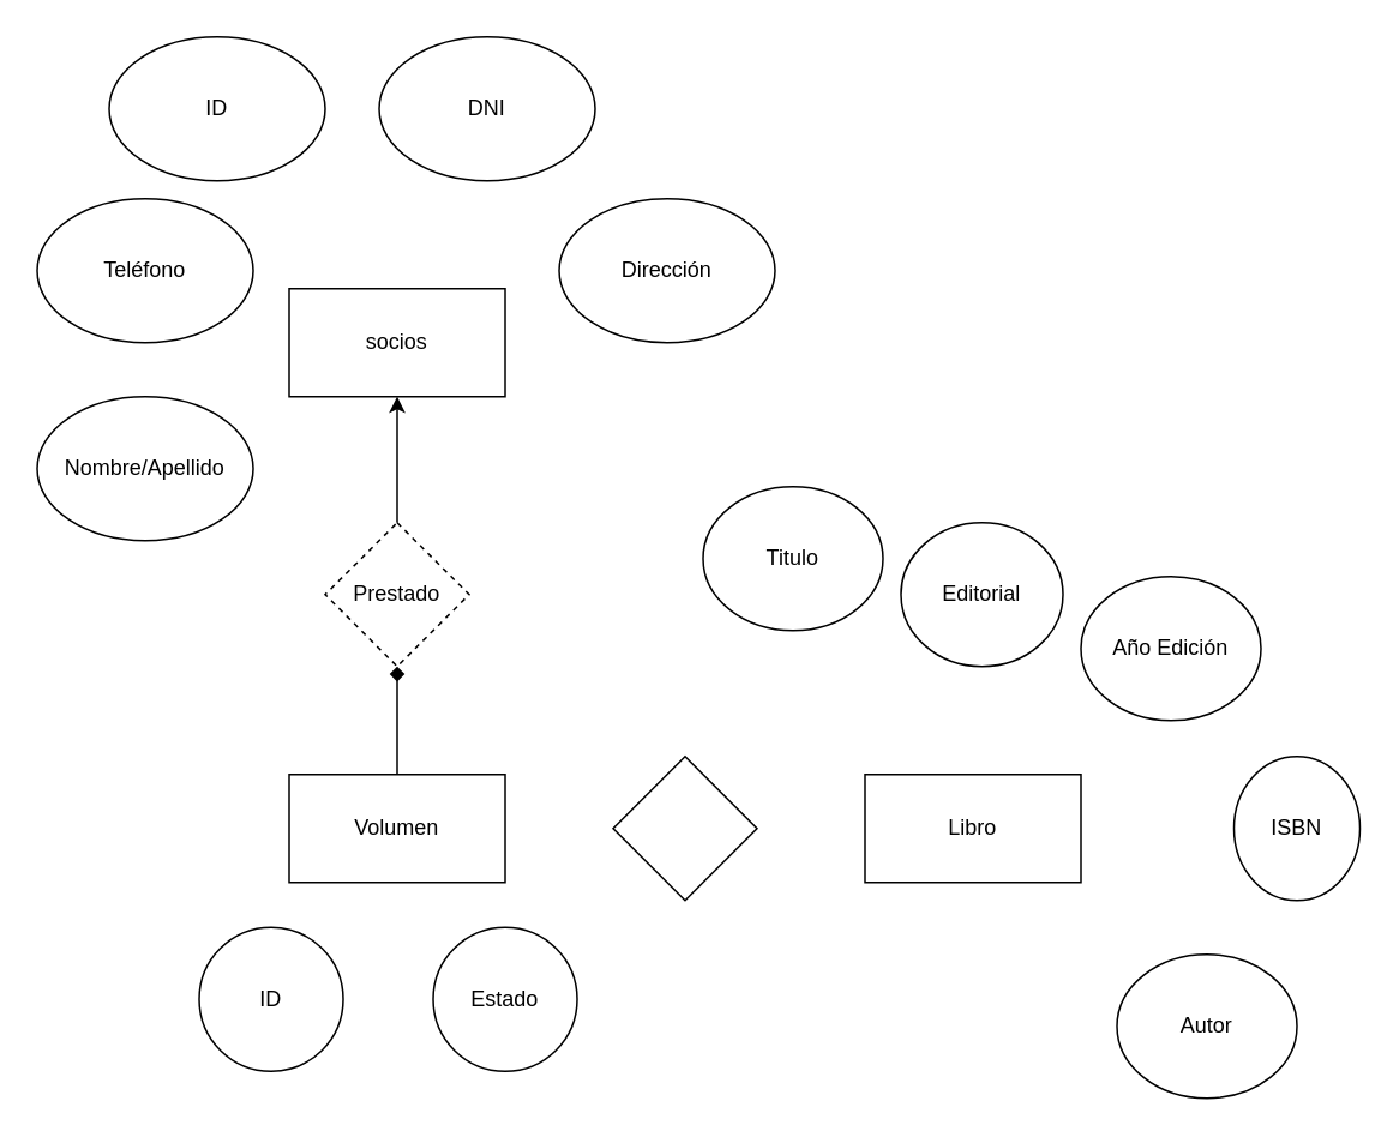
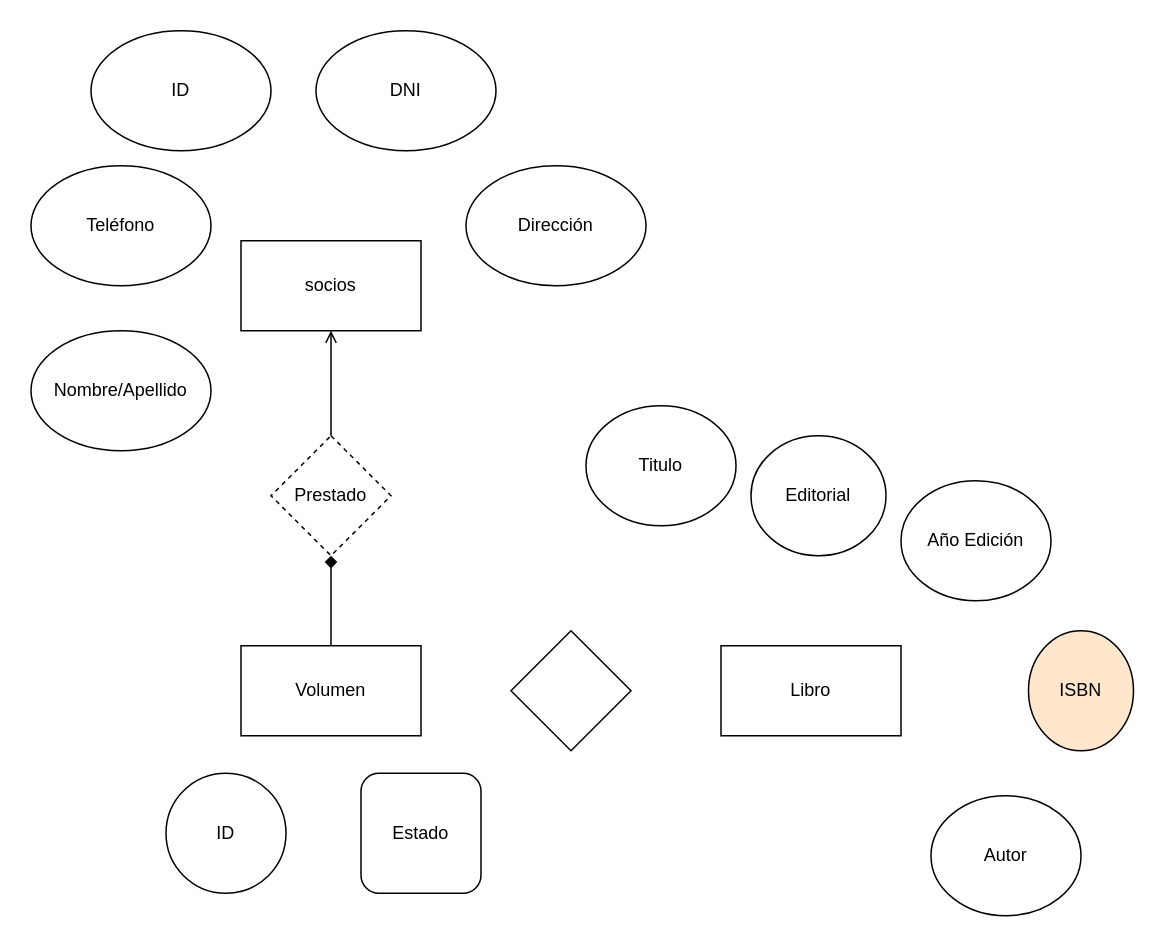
  <mxCell id="0" />
  <mxCell id="1" parent="0" />
  <mxCell id="2" value="socios" style="rounded=0;whiteSpace=wrap;html=1;" vertex="1" parent="1"><mxGeometry x="160" y="160" width="120" height="60" as="geometry" /></mxCell>
  <mxCell id="3" value="Libro" style="rounded=0;whiteSpace=wrap;html=1;" vertex="1" parent="1"><mxGeometry x="480" y="430" width="120" height="60" as="geometry" /></mxCell>
  <mxCell id="4" style="edgeStyle=orthogonalEdgeStyle;rounded=0;orthogonalLoop=1;jettySize=auto;html=1;exitX=0.5;exitY=0;exitDx=0;exitDy=0;entryX=0.5;entryY=1;entryDx=0;entryDy=0;endArrow=diamond;" edge="1" parent="1" source="5" target="19"><mxGeometry relative="1" as="geometry" /></mxCell>
  <mxCell id="5" value="Volumen" style="rounded=0;whiteSpace=wrap;html=1;" vertex="1" parent="1"><mxGeometry x="160" y="430" width="120" height="60" as="geometry" /></mxCell>
  <mxCell id="6" value="ID" style="ellipse;whiteSpace=wrap;html=1;" vertex="1" parent="1"><mxGeometry x="60" y="20" width="120" height="80" as="geometry" /></mxCell>
  <mxCell id="7" value="DNI" style="ellipse;whiteSpace=wrap;html=1;" vertex="1" parent="1"><mxGeometry x="210" y="20" width="120" height="80" as="geometry" /></mxCell>
  <mxCell id="8" value="Dirección" style="ellipse;whiteSpace=wrap;html=1;" vertex="1" parent="1"><mxGeometry x="310" y="110" width="120" height="80" as="geometry" /></mxCell>
  <mxCell id="9" value="Teléfono" style="ellipse;whiteSpace=wrap;html=1;" vertex="1" parent="1"><mxGeometry x="20" y="110" width="120" height="80" as="geometry" /></mxCell>
  <mxCell id="10" value="Nombre/Apellido" style="ellipse;whiteSpace=wrap;html=1;" vertex="1" parent="1"><mxGeometry x="20" y="220" width="120" height="80" as="geometry" /></mxCell>
  <mxCell id="11" value="Titulo" style="ellipse;whiteSpace=wrap;html=1;" vertex="1" parent="1"><mxGeometry x="390" y="270" width="100" height="80" as="geometry" /></mxCell>
  <mxCell id="12" value="Editorial" style="ellipse;whiteSpace=wrap;html=1;" vertex="1" parent="1"><mxGeometry x="500" y="290" width="90" height="80" as="geometry" /></mxCell>
  <mxCell id="13" value="Año Edición" style="ellipse;whiteSpace=wrap;html=1;" vertex="1" parent="1"><mxGeometry x="600" y="320" width="100" height="80" as="geometry" /></mxCell>
  <mxCell id="14" value="Autor" style="ellipse;whiteSpace=wrap;html=1;" vertex="1" parent="1"><mxGeometry x="620" y="530" width="100" height="80" as="geometry" /></mxCell>
- <mxCell id="15" value="ISBN" style="ellipse;whiteSpace=wrap;html=1;" vertex="1" parent="1"><mxGeometry x="685" y="420" width="70" height="80" as="geometry" /></mxCell>
+ <mxCell id="15" value="ISBN" style="ellipse;whiteSpace=wrap;html=1;fillColor=#ffe6cc;" vertex="1" parent="1"><mxGeometry x="685" y="420" width="70" height="80" as="geometry" /></mxCell>
  <mxCell id="16" value="ID" style="ellipse;whiteSpace=wrap;html=1;" vertex="1" parent="1"><mxGeometry x="110" y="515" width="80" height="80" as="geometry" /></mxCell>
- <mxCell id="17" value="Estado" style="ellipse;whiteSpace=wrap;html=1;" vertex="1" parent="1"><mxGeometry x="240" y="515" width="80" height="80" as="geometry" /></mxCell>
- <mxCell id="18" style="edgeStyle=orthogonalEdgeStyle;rounded=0;orthogonalLoop=1;jettySize=auto;html=1;exitX=0.5;exitY=0;exitDx=0;exitDy=0;entryX=0.5;entryY=1;entryDx=0;entryDy=0;" edge="1" parent="1" source="19" target="2"><mxGeometry relative="1" as="geometry" /></mxCell>
+ <mxCell id="17" value="Estado" style="whiteSpace=wrap;html=1;rounded=1;" vertex="1" parent="1"><mxGeometry x="240" y="515" width="80" height="80" as="geometry" /></mxCell>
+ <mxCell id="18" style="edgeStyle=orthogonalEdgeStyle;rounded=0;orthogonalLoop=1;jettySize=auto;html=1;exitX=0.5;exitY=0;exitDx=0;exitDy=0;entryX=0.5;entryY=1;entryDx=0;entryDy=0;endArrow=open;" edge="1" parent="1" source="19" target="2"><mxGeometry relative="1" as="geometry" /></mxCell>
  <mxCell id="19" value="Prestado" style="rhombus;whiteSpace=wrap;html=1;dashed=1;" vertex="1" parent="1"><mxGeometry x="180" y="290" width="80" height="80" as="geometry" /></mxCell>
  <mxCell id="20" value="" style="rhombus;whiteSpace=wrap;html=1;" vertex="1" parent="1"><mxGeometry x="340" y="420" width="80" height="80" as="geometry" /></mxCell>
